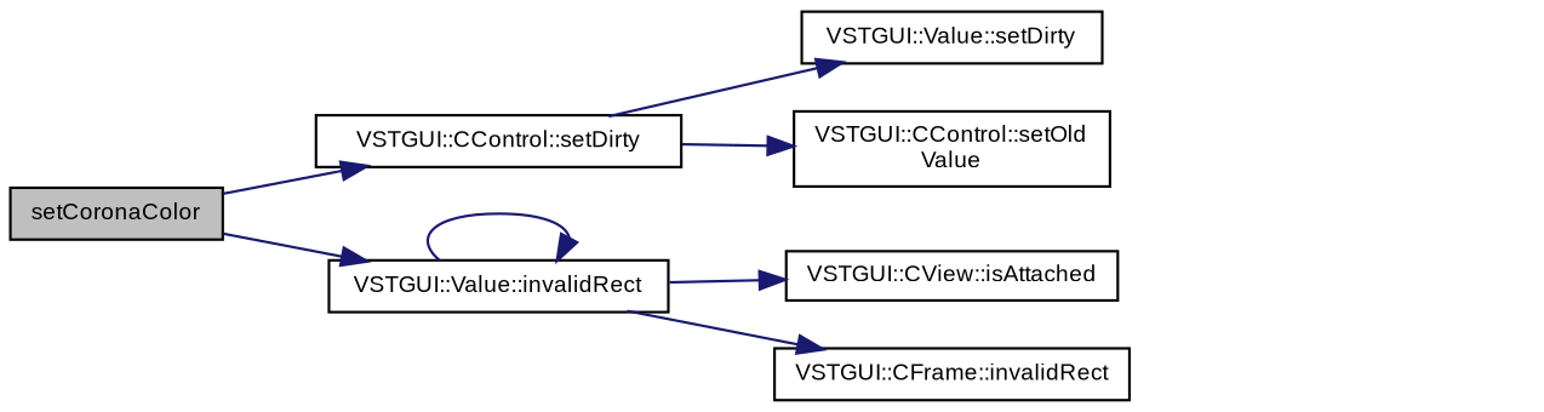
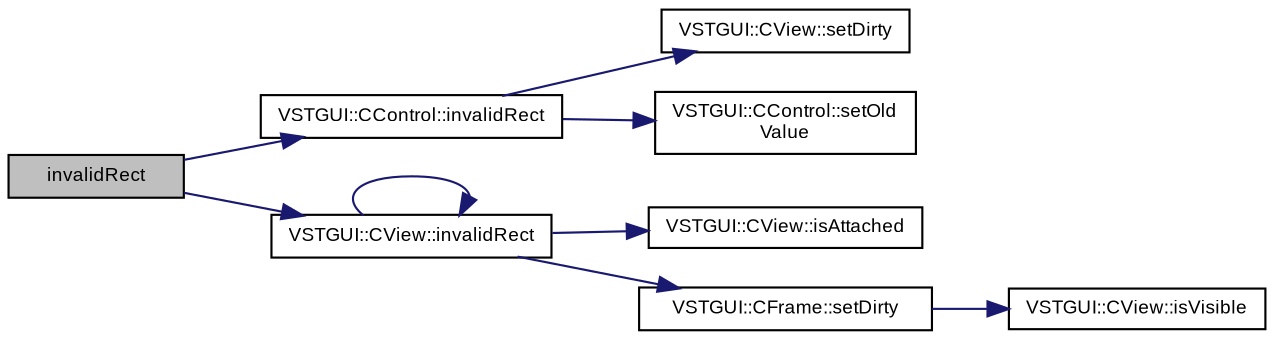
  digraph {
    rankdir=LR
    node [color=black fontname=Arial fontsize=9 shape=record]
    edge [color=midnightblue fontname=Arial fontsize=9 labelfontname=Arial labelfontsize=9 style=solid]
-   n1 [fillcolor=grey75 fontcolor=black height=0.2 label=setCoronaColor style=filled width=0.4]
-   n2 [height=0.2 label="VSTGUI::CControl::setDirty" width=0.4]
-   n3 [height=0.2 label="VSTGUI::Value::invalidRect" width=0.4]
-   n4 [height=0.2 label="VSTGUI::Value::setDirty" width=0.4]
+   n1 [fillcolor=grey75 fontcolor=black height=0.2 label=invalidRect style=filled width=0.4]
+   n2 [height=0.2 label="VSTGUI::CControl::invalidRect" width=0.4]
+   n3 [height=0.2 label="VSTGUI::CView::invalidRect" width=0.4]
+   n4 [height=0.2 label="VSTGUI::CView::setDirty" width=0.4]
    n5 [height=0.2 label="VSTGUI::CControl::setOld\lValue" width=0.4]
    n6 [height=0.2 label="VSTGUI::CView::isAttached" width=0.4]
-   n7 [height=0.2 label="VSTGUI::CFrame::invalidRect" width=0.4]
+   n7 [height=0.2 label="VSTGUI::CFrame::setDirty" width=0.4]
+   n8 [height=0.2 label="VSTGUI::CView::isVisible" width=0.4]
    n1 -> n2
    n1 -> n3
    n2 -> n4
    n2 -> n5
    n3 -> n3
    n3 -> n6
    n3 -> n7
+   n7 -> n8
  }
